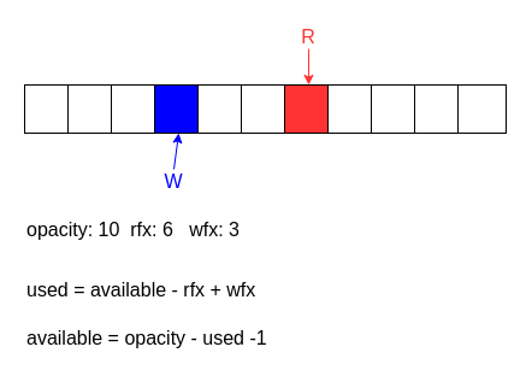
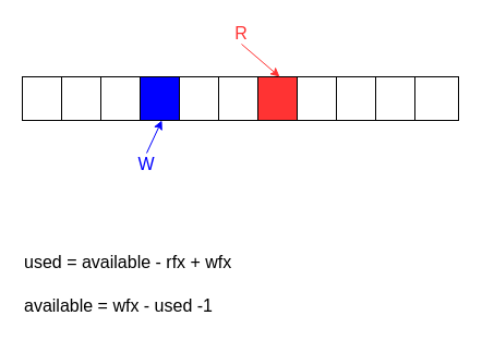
  <mxCell id="0" />
  <mxCell id="1" parent="0" />
- <mxCell id="2" value="opacity: 10&amp;nbsp; rfx: 6&amp;nbsp; &amp;nbsp;wfx: 3" style="text;html=1;strokeColor=none;fillColor=none;align=left;verticalAlign=middle;whiteSpace=wrap;rounded=0;fontSize=16;fontColor=#000000;" parent="1" vertex="1"><mxGeometry x="20" y="180" width="280" height="20" as="geometry" /></mxCell>
  <mxCell id="3" value="&lt;font style=&quot;font-size: 16px&quot;&gt;used = available - rfx + wfx&lt;/font&gt;" style="text;html=1;strokeColor=none;fillColor=none;align=left;verticalAlign=middle;whiteSpace=wrap;rounded=0;" parent="1" vertex="1"><mxGeometry x="20" y="230" width="340" height="20" as="geometry" /></mxCell>
- <mxCell id="4" value="&lt;font style=&quot;font-size: 16px&quot;&gt;available = opacity - used -1&amp;nbsp;&lt;/font&gt;" style="text;html=1;strokeColor=none;fillColor=none;align=left;verticalAlign=middle;whiteSpace=wrap;rounded=0;" parent="1" vertex="1"><mxGeometry x="20" y="270" width="300" height="20" as="geometry" /></mxCell>
+ <mxCell id="4" value="&lt;font style=&quot;font-size: 16px&quot;&gt;available = wfx - used -1&amp;nbsp;&lt;/font&gt;" style="text;html=1;strokeColor=none;fillColor=none;align=left;verticalAlign=middle;whiteSpace=wrap;rounded=0;" parent="1" vertex="1"><mxGeometry x="20" y="270" width="300" height="20" as="geometry" /></mxCell>
  <mxCell id="5" value="" style="rounded=0;whiteSpace=wrap;html=1;" parent="1" vertex="1"><mxGeometry x="20" y="70" width="40" height="40" as="geometry" /></mxCell>
  <mxCell id="6" value="" style="rounded=0;whiteSpace=wrap;html=1;" parent="1" vertex="1"><mxGeometry x="56" y="70" width="40" height="40" as="geometry" /></mxCell>
  <mxCell id="7" value="" style="rounded=0;whiteSpace=wrap;html=1;" parent="1" vertex="1"><mxGeometry x="92" y="70" width="40" height="40" as="geometry" /></mxCell>
  <mxCell id="8" value="" style="rounded=0;whiteSpace=wrap;html=1;fillColor=#0000FF;fontColor=#0000FF;" parent="1" vertex="1"><mxGeometry x="128" y="70" width="40" height="40" as="geometry" /></mxCell>
  <mxCell id="9" value="" style="rounded=0;whiteSpace=wrap;html=1;" parent="1" vertex="1"><mxGeometry x="164" y="70" width="40" height="40" as="geometry" /></mxCell>
  <mxCell id="10" value="" style="rounded=0;whiteSpace=wrap;html=1;" parent="1" vertex="1"><mxGeometry x="200" y="70" width="40" height="40" as="geometry" /></mxCell>
  <mxCell id="11" value="" style="rounded=0;whiteSpace=wrap;html=1;fillColor=#FF3333;" parent="1" vertex="1"><mxGeometry x="236" y="70" width="40" height="40" as="geometry" /></mxCell>
  <mxCell id="12" value="" style="rounded=0;whiteSpace=wrap;html=1;" parent="1" vertex="1"><mxGeometry x="272" y="70" width="40" height="40" as="geometry" /></mxCell>
  <mxCell id="13" value="" style="rounded=0;whiteSpace=wrap;html=1;" parent="1" vertex="1"><mxGeometry x="308" y="70" width="40" height="40" as="geometry" /></mxCell>
  <mxCell id="14" value="" style="rounded=0;whiteSpace=wrap;html=1;" parent="1" vertex="1"><mxGeometry x="344" y="70" width="40" height="40" as="geometry" /></mxCell>
  <mxCell id="15" value="" style="rounded=0;whiteSpace=wrap;html=1;" parent="1" vertex="1"><mxGeometry x="380" y="70" width="40" height="40" as="geometry" /></mxCell>
- <mxCell id="16" value="W" style="text;html=1;strokeColor=none;fillColor=none;align=center;verticalAlign=middle;whiteSpace=wrap;rounded=0;fontColor=#0000FF;fontSize=16;" parent="1" vertex="1"><mxGeometry x="124" y="140" width="40" height="20" as="geometry" /></mxCell>
+ <mxCell id="16" value="W" style="text;html=1;strokeColor=none;fillColor=none;align=center;verticalAlign=middle;whiteSpace=wrap;rounded=0;fontColor=#0000FF;fontSize=16;" parent="1" vertex="1"><mxGeometry x="114" y="140" width="40" height="20" as="geometry" /></mxCell>
  <mxCell id="17" value="" style="endArrow=classic;html=1;fontSize=16;fontColor=#FF3333;entryX=0.5;entryY=1;entryDx=0;entryDy=0;exitX=0.5;exitY=0;exitDx=0;exitDy=0;strokeColor=#0000FF;" parent="1" source="16" target="8" edge="1"><mxGeometry width="50" height="50" relative="1" as="geometry"><mxPoint x="20" y="230" as="sourcePoint" /><mxPoint x="70" y="180" as="targetPoint" /></mxGeometry></mxCell>
- <mxCell id="18" value="&lt;font color=&quot;#ff3333&quot;&gt;R&lt;/font&gt;" style="text;html=1;strokeColor=none;fillColor=none;align=center;verticalAlign=middle;whiteSpace=wrap;rounded=0;fontSize=16;fontColor=#0000FF;" parent="1" vertex="1"><mxGeometry x="236" y="20" width="40" height="20" as="geometry" /></mxCell>
+ <mxCell id="18" value="&lt;font color=&quot;#ff3333&quot;&gt;R&lt;/font&gt;" style="text;html=1;strokeColor=none;fillColor=none;align=center;verticalAlign=middle;whiteSpace=wrap;rounded=0;fontSize=16;fontColor=#0000FF;" parent="1" vertex="1"><mxGeometry x="201" y="20" width="40" height="20" as="geometry" /></mxCell>
  <mxCell id="19" value="" style="endArrow=classic;html=1;strokeColor=#FF3333;fontSize=16;fontColor=#0000FF;exitX=0.5;exitY=1;exitDx=0;exitDy=0;entryX=0.5;entryY=0;entryDx=0;entryDy=0;" parent="1" source="18" target="11" edge="1"><mxGeometry width="50" height="50" relative="1" as="geometry"><mxPoint x="20" y="230" as="sourcePoint" /><mxPoint x="70" y="180" as="targetPoint" /></mxGeometry></mxCell>
